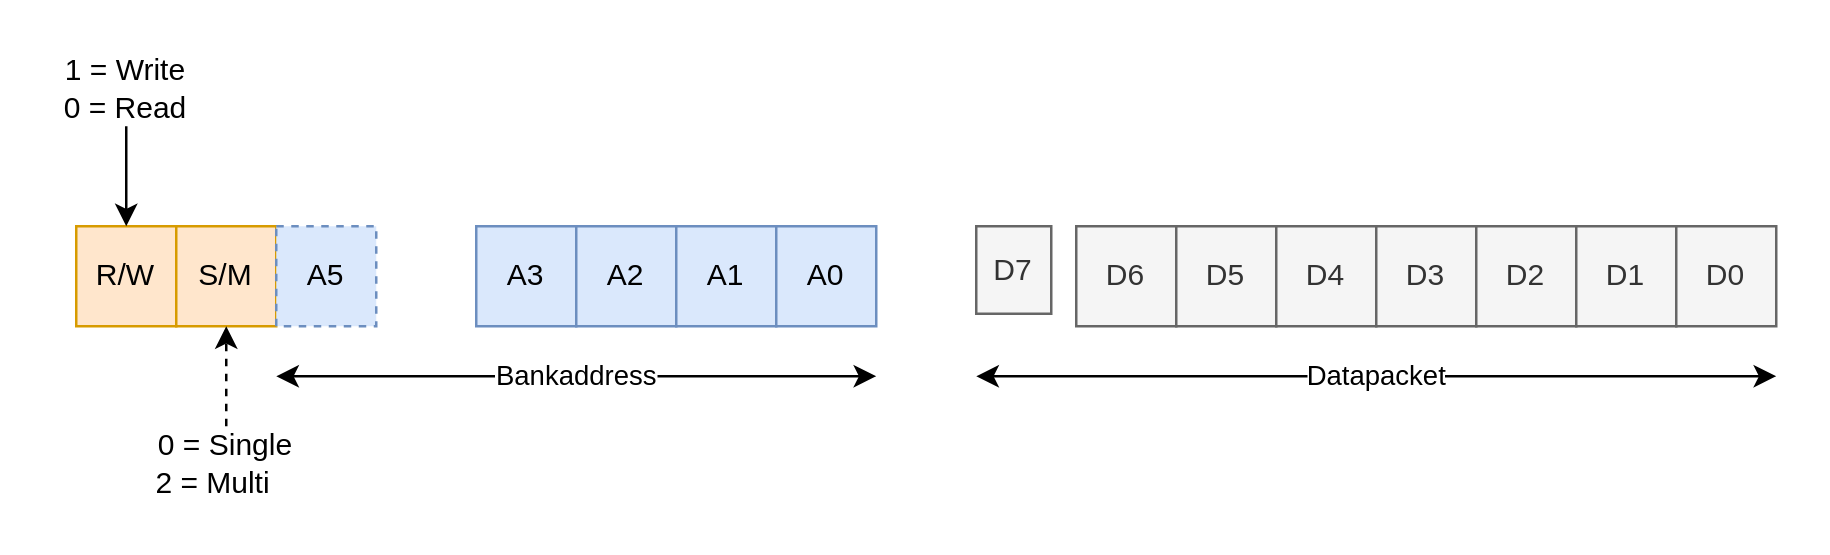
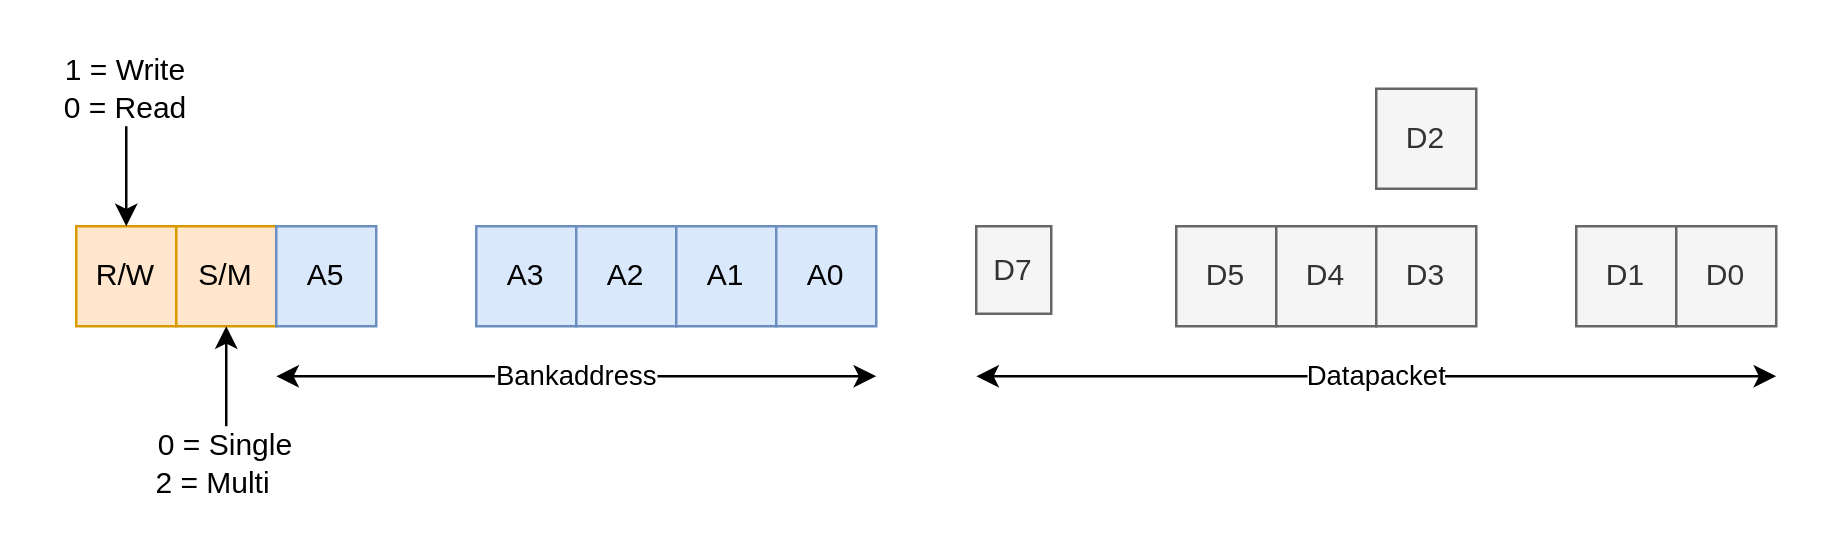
  <mxCell id="0" />
  <mxCell id="1" parent="0" />
  <mxCell id="2" value="R/W" style="rounded=0;whiteSpace=wrap;html=1;fillColor=#ffe6cc;strokeColor=#d79b00;" vertex="1" parent="1"><mxGeometry x="30" y="90" width="40" height="40" as="geometry" /></mxCell>
  <mxCell id="3" value="S/M" style="rounded=0;whiteSpace=wrap;html=1;fillColor=#ffe6cc;strokeColor=#d79b00;" vertex="1" parent="1"><mxGeometry x="70" y="90" width="40" height="40" as="geometry" /></mxCell>
- <mxCell id="4" value="A5" style="rounded=0;whiteSpace=wrap;html=1;fillColor=#dae8fc;strokeColor=#6c8ebf;dashed=1;" vertex="1" parent="1"><mxGeometry x="110" y="90" width="40" height="40" as="geometry" /></mxCell>
+ <mxCell id="4" value="A5" style="rounded=0;whiteSpace=wrap;html=1;fillColor=#dae8fc;strokeColor=#6c8ebf;" vertex="1" parent="1"><mxGeometry x="110" y="90" width="40" height="40" as="geometry" /></mxCell>
  <mxCell id="5" value="A3" style="rounded=0;whiteSpace=wrap;html=1;fillColor=#dae8fc;strokeColor=#6c8ebf;" vertex="1" parent="1"><mxGeometry x="190" y="90" width="40" height="40" as="geometry" /></mxCell>
  <mxCell id="6" value="A2" style="rounded=0;whiteSpace=wrap;html=1;fillColor=#dae8fc;strokeColor=#6c8ebf;" vertex="1" parent="1"><mxGeometry x="230" y="90" width="40" height="40" as="geometry" /></mxCell>
  <mxCell id="7" value="A1" style="rounded=0;whiteSpace=wrap;html=1;fillColor=#dae8fc;strokeColor=#6c8ebf;" vertex="1" parent="1"><mxGeometry x="270" y="90" width="40" height="40" as="geometry" /></mxCell>
  <mxCell id="8" value="A0" style="rounded=0;whiteSpace=wrap;html=1;fillColor=#dae8fc;strokeColor=#6c8ebf;" vertex="1" parent="1"><mxGeometry x="310" y="90" width="40" height="40" as="geometry" /></mxCell>
  <mxCell id="9" value="D7" style="rounded=0;whiteSpace=wrap;html=1;fillColor=#f5f5f5;fontColor=#333333;strokeColor=#666666;" vertex="1" parent="1"><mxGeometry x="390" y="90" width="30" height="35" as="geometry" /></mxCell>
- <mxCell id="10" value="D6" style="rounded=0;whiteSpace=wrap;html=1;fillColor=#f5f5f5;fontColor=#333333;strokeColor=#666666;" vertex="1" parent="1"><mxGeometry x="430" y="90" width="40" height="40" as="geometry" /></mxCell>
  <mxCell id="11" value="D5" style="rounded=0;whiteSpace=wrap;html=1;fillColor=#f5f5f5;fontColor=#333333;strokeColor=#666666;" vertex="1" parent="1"><mxGeometry x="470" y="90" width="40" height="40" as="geometry" /></mxCell>
  <mxCell id="12" value="D4" style="rounded=0;whiteSpace=wrap;html=1;fillColor=#f5f5f5;fontColor=#333333;strokeColor=#666666;" vertex="1" parent="1"><mxGeometry x="510" y="90" width="40" height="40" as="geometry" /></mxCell>
  <mxCell id="13" value="D3" style="rounded=0;whiteSpace=wrap;html=1;fillColor=#f5f5f5;fontColor=#333333;strokeColor=#666666;" vertex="1" parent="1"><mxGeometry x="550" y="90" width="40" height="40" as="geometry" /></mxCell>
- <mxCell id="14" value="D2" style="rounded=0;whiteSpace=wrap;html=1;fillColor=#f5f5f5;fontColor=#333333;strokeColor=#666666;" vertex="1" parent="1"><mxGeometry x="590" y="90" width="40" height="40" as="geometry" /></mxCell>
+ <mxCell id="14" value="D2" style="rounded=0;whiteSpace=wrap;html=1;fillColor=#f5f5f5;fontColor=#333333;strokeColor=#666666;" vertex="1" parent="1"><mxGeometry x="550" y="35" width="40" height="40" as="geometry" /></mxCell>
  <mxCell id="15" value="D1" style="rounded=0;whiteSpace=wrap;html=1;fillColor=#f5f5f5;fontColor=#333333;strokeColor=#666666;" vertex="1" parent="1"><mxGeometry x="630" y="90" width="40" height="40" as="geometry" /></mxCell>
  <mxCell id="16" value="D0" style="rounded=0;whiteSpace=wrap;html=1;fillColor=#f5f5f5;fontColor=#333333;strokeColor=#666666;" vertex="1" parent="1"><mxGeometry x="670" y="90" width="40" height="40" as="geometry" /></mxCell>
  <mxCell id="17" style="edgeStyle=orthogonalEdgeStyle;rounded=0;orthogonalLoop=1;jettySize=auto;html=1;entryX=0.5;entryY=0;entryDx=0;entryDy=0;" edge="1" parent="1" source="18" target="2"><mxGeometry relative="1" as="geometry" /></mxCell>
  <mxCell id="18" value="1 = Write&lt;div&gt;0 = Read&lt;/div&gt;" style="text;html=1;align=center;verticalAlign=middle;whiteSpace=wrap;rounded=0;" vertex="1" parent="1"><mxGeometry x="20" y="20" width="60" height="30" as="geometry" /></mxCell>
- <mxCell id="19" style="edgeStyle=orthogonalEdgeStyle;rounded=0;orthogonalLoop=1;jettySize=auto;html=1;entryX=0.5;entryY=1;entryDx=0;entryDy=0;dashed=1;" edge="1" parent="1" source="20" target="3"><mxGeometry relative="1" as="geometry" /></mxCell>
+ <mxCell id="19" style="edgeStyle=orthogonalEdgeStyle;rounded=0;orthogonalLoop=1;jettySize=auto;html=1;entryX=0.5;entryY=1;entryDx=0;entryDy=0;" edge="1" parent="1" source="20" target="3"><mxGeometry relative="1" as="geometry" /></mxCell>
  <mxCell id="20" value="0 = Single&lt;div&gt;2 = Multi&amp;nbsp; &amp;nbsp;&lt;/div&gt;" style="text;html=1;align=center;verticalAlign=middle;whiteSpace=wrap;rounded=0;" vertex="1" parent="1"><mxGeometry x="60" y="170" width="60" height="30" as="geometry" /></mxCell>
  <mxCell id="21" value="" style="endArrow=classic;startArrow=classic;html=1;rounded=0;" edge="1" parent="1"><mxGeometry width="50" height="50" relative="1" as="geometry"><mxPoint x="110" y="150" as="sourcePoint" /><mxPoint x="350" y="150" as="targetPoint" /></mxGeometry></mxCell>
  <mxCell id="22" value="Bankaddress" style="edgeLabel;html=1;align=center;verticalAlign=middle;resizable=0;points=[];" vertex="1" connectable="0" parent="21"><mxGeometry x="-0.008" y="1" relative="1" as="geometry"><mxPoint as="offset" /></mxGeometry></mxCell>
  <mxCell id="23" value="" style="endArrow=classic;startArrow=classic;html=1;rounded=0;" edge="1" parent="1"><mxGeometry width="50" height="50" relative="1" as="geometry"><mxPoint x="390" y="150" as="sourcePoint" /><mxPoint x="710" y="150" as="targetPoint" /></mxGeometry></mxCell>
  <mxCell id="24" value="Datapacket" style="edgeLabel;html=1;align=center;verticalAlign=middle;resizable=0;points=[];" vertex="1" connectable="0" parent="23"><mxGeometry x="-0.008" y="1" relative="1" as="geometry"><mxPoint as="offset" /></mxGeometry></mxCell>
